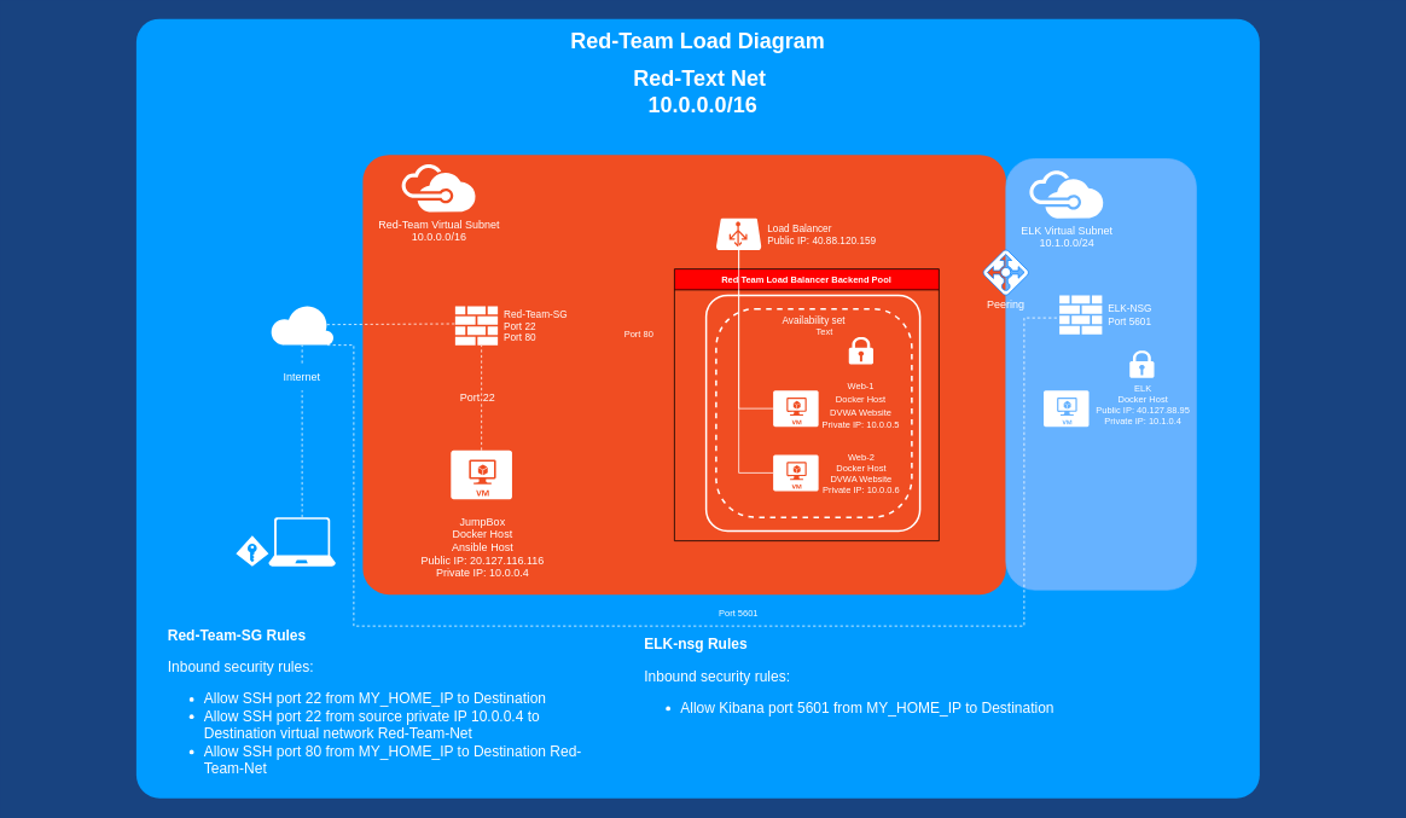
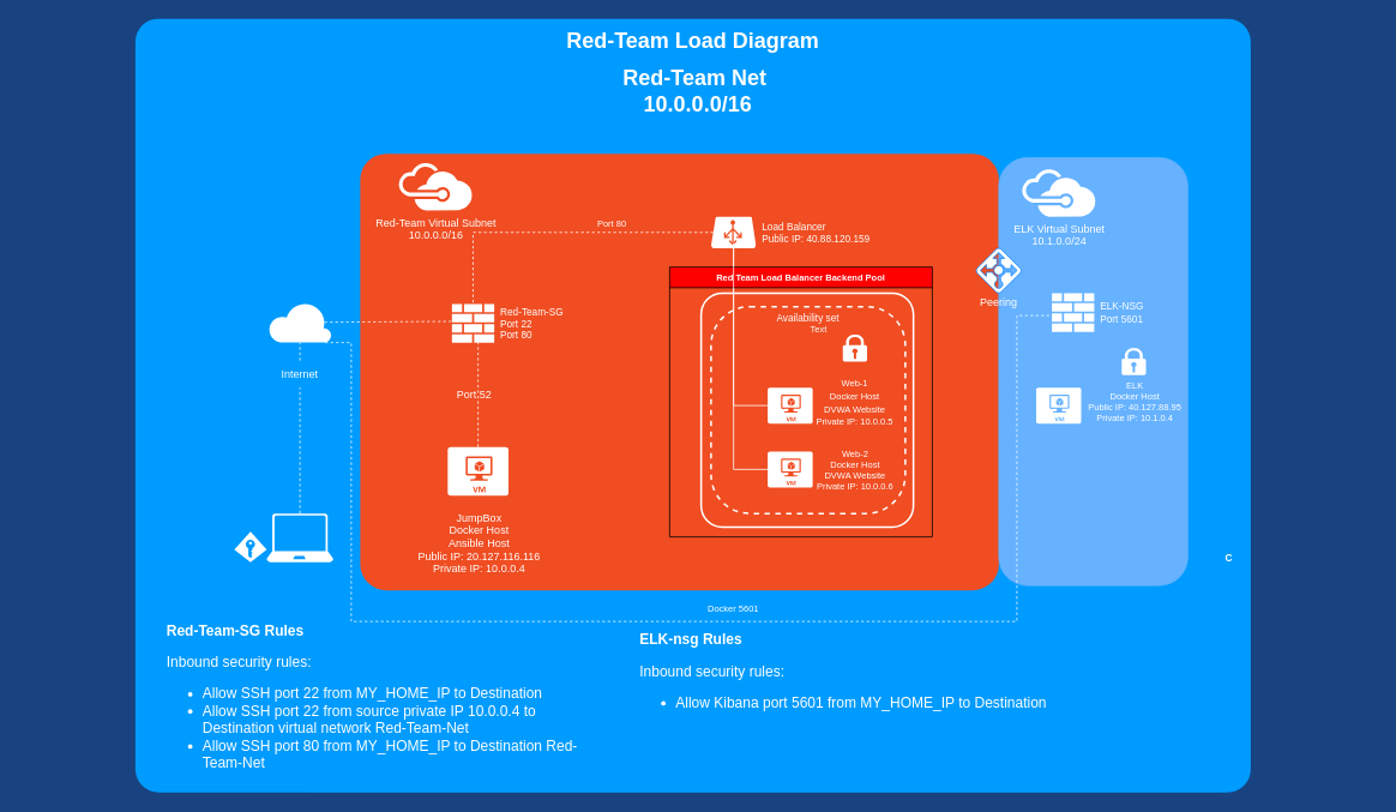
  <mxCell id="0" style=";html=1;" />
  <mxCell id="1" style=";html=1;" parent="0" />
  <mxCell id="2" value="&lt;font style=&quot;font-size: 24px&quot;&gt;&lt;b&gt;Red-Team Load Diagram&lt;/b&gt;&lt;/font&gt;" style="whiteSpace=wrap;html=1;rounded=1;shadow=0;strokeColor=none;strokeWidth=0;fillColor=#009BFF;fontSize=20;fontColor=#FFFFFF;align=center;arcSize=3;verticalAlign=top;spacingTop=4;sketch=0;" parent="1" vertex="1"><mxGeometry x="150" y="20" width="1240" height="860" as="geometry" /></mxCell>
  <mxCell id="3" value="" style="rounded=1;whiteSpace=wrap;html=1;shadow=0;strokeWidth=2;fillColor=#F04D22;fontSize=12;fontColor=#FFFFFF;align=center;strokeColor=none;arcSize=6;verticalAlign=top;" parent="1" vertex="1"><mxGeometry x="400" y="170" width="710" height="485.5" as="geometry" /></mxCell>
  <mxCell id="4" value="" style="verticalLabelPosition=bottom;html=1;verticalAlign=top;strokeColor=none;fillColor=#FFFFFF;shape=mxgraph.azure.virtual_machine;rounded=1;shadow=0;fontSize=12;fontColor=#000000;align=center;" parent="1" vertex="1"><mxGeometry x="853" y="430" width="50" height="40" as="geometry" /></mxCell>
  <mxCell id="5" style="edgeStyle=orthogonalEdgeStyle;rounded=0;orthogonalLoop=1;jettySize=auto;html=1;exitX=0;exitY=0.5;exitDx=0;exitDy=0;exitPerimeter=0;entryX=0.5;entryY=0.829;entryDx=0;entryDy=0;entryPerimeter=0;fontSize=10;fontColor=#FFFFFF;endArrow=none;endFill=0;strokeColor=#FFFFFF;" edge="1" parent="1" source="6" target="11"><mxGeometry relative="1" as="geometry" /></mxCell>
  <mxCell id="6" value="" style="verticalLabelPosition=bottom;html=1;verticalAlign=top;strokeColor=none;fillColor=#FFFFFF;shape=mxgraph.azure.virtual_machine;rounded=1;shadow=0;fontSize=12;fontColor=#000000;align=center;" parent="1" vertex="1"><mxGeometry x="853" y="501" width="50" height="40" as="geometry" /></mxCell>
  <mxCell id="7" value="Red-Team Virtual Subnet&lt;br&gt;10.0.0.0/16" style="shadow=0;dashed=0;html=1;strokeColor=none;fillColor=#FFFFFF;labelPosition=center;verticalLabelPosition=bottom;verticalAlign=top;shape=mxgraph.office.clouds.azure;rounded=1;fontSize=12;fontColor=#FFFFFF;align=center;" parent="1" vertex="1"><mxGeometry x="442" y="180" width="83" height="53" as="geometry" /></mxCell>
  <mxCell id="8" value="" style="shadow=0;dashed=0;html=1;strokeColor=none;shape=mxgraph.mscae.enterprise.lock;fillColor=#FFFFFF;rounded=0;fontSize=12;fontColor=#000000;align=center;" parent="1" vertex="1"><mxGeometry x="936.5" y="371" width="27" height="30" as="geometry" /></mxCell>
  <mxCell id="9" value="Red-Team-SG&lt;br&gt;Port 22&lt;br&gt;Port 80" style="shadow=0;dashed=0;html=1;strokeColor=none;labelPosition=right;verticalLabelPosition=middle;verticalAlign=middle;shape=mxgraph.office.concepts.firewall;fillColor=#FFFFFF;rounded=1;fontSize=11;fontColor=#FFFFFF;align=left;spacingLeft=5;" parent="1" vertex="1"><mxGeometry x="502" y="337" width="47" height="43" as="geometry" /></mxCell>
+ <mxCell id="10" style="edgeStyle=orthogonalEdgeStyle;rounded=0;orthogonalLoop=1;jettySize=auto;html=1;exitX=0.05;exitY=0.5;exitDx=0;exitDy=0;exitPerimeter=0;dashed=1;fontColor=#FFFFFF;endArrow=none;endFill=0;strokeColor=#FFFFFF;" edge="1" parent="1" source="11" target="9"><mxGeometry relative="1" as="geometry" /></mxCell>
  <mxCell id="11" value="Load Balancer&lt;br&gt;Public IP: 40.88.120.159&amp;nbsp;" style="verticalLabelPosition=middle;html=1;verticalAlign=middle;strokeColor=none;fillColor=#FFFFFF;shape=mxgraph.azure.azure_load_balancer;rounded=1;shadow=0;dashed=1;fontSize=11;fontColor=#FFFFFF;align=left;labelPosition=right;spacingLeft=5;" parent="1" vertex="1"><mxGeometry x="790" y="240" width="50" height="35" as="geometry" /></mxCell>
  <mxCell id="12" value="B" style="text;html=1;strokeColor=none;fillColor=none;align=center;verticalAlign=middle;whiteSpace=wrap;rounded=1;shadow=0;fontSize=11;fontColor=#FFFFFF;fontStyle=1" parent="1" vertex="1"><mxGeometry x="1176" y="608" width="20" height="20" as="geometry" /></mxCell>
- <mxCell id="14" value="Red-Text Net&amp;nbsp;&lt;br&gt;10.0.0.0/16" style="text;strokeColor=none;fillColor=none;html=1;fontSize=24;fontStyle=1;verticalAlign=middle;align=center;rounded=0;shadow=0;fontColor=#FFFFFF;" parent="1" vertex="1"><mxGeometry x="20" y="80" width="1510" height="40" as="geometry" /></mxCell>
+ <mxCell id="13" value="C" style="text;html=1;strokeColor=none;fillColor=none;align=center;verticalAlign=middle;whiteSpace=wrap;rounded=1;shadow=0;fontSize=11;fontColor=#FFFFFF;fontStyle=1" parent="1" vertex="1"><mxGeometry x="1356" y="610" width="20" height="20" as="geometry" /></mxCell>
+ <mxCell id="14" value="Red-Team Net&amp;nbsp;&lt;br&gt;10.0.0.0/16" style="text;strokeColor=none;fillColor=none;html=1;fontSize=24;fontStyle=1;verticalAlign=middle;align=center;rounded=0;shadow=0;fontColor=#FFFFFF;" parent="1" vertex="1"><mxGeometry x="20" y="80" width="1510" height="40" as="geometry" /></mxCell>
  <mxCell id="15" value="&lt;h1 style=&quot;font-size: 16px&quot;&gt;&lt;font style=&quot;font-size: 16px&quot;&gt;Red-Team-SG Rules&lt;/font&gt;&lt;/h1&gt;&lt;p style=&quot;font-size: 16px&quot;&gt;&lt;font style=&quot;font-size: 16px&quot;&gt;Inbound security rules:&lt;/font&gt;&lt;/p&gt;&lt;p style=&quot;font-size: 16px&quot;&gt;&lt;/p&gt;&lt;ul style=&quot;font-size: 16px&quot;&gt;&lt;li&gt;&lt;font style=&quot;font-size: 16px&quot;&gt;Allow SSH port 22 from MY_HOME_IP to Destination&lt;/font&gt;&lt;/li&gt;&lt;li&gt;&lt;font style=&quot;font-size: 16px&quot;&gt;Allow SSH port 22 from source private IP 10.0.0.4 to Destination virtual network Red-Team-Net&lt;/font&gt;&lt;/li&gt;&lt;li&gt;&lt;font style=&quot;font-size: 16px&quot;&gt;Allow SSH port 80 from MY_HOME_IP to Destination Red-Team-Net&lt;/font&gt;&lt;/li&gt;&lt;/ul&gt;&lt;p&gt;&lt;/p&gt;" style="text;html=1;strokeColor=none;fillColor=none;spacing=5;spacingTop=-20;whiteSpace=wrap;overflow=hidden;rounded=0;shadow=0;fontSize=10;fontColor=#FFFFFF;align=left;" parent="1" vertex="1"><mxGeometry x="180" y="690" width="490" height="180" as="geometry" /></mxCell>
  <mxCell id="16" style="edgeStyle=none;rounded=0;orthogonalLoop=1;jettySize=auto;html=1;exitX=0.5;exitY=0;exitDx=0;exitDy=0;exitPerimeter=0;entryX=0.5;entryY=1;entryDx=0;entryDy=0;entryPerimeter=0;dashed=1;endArrow=none;endFill=0;startArrow=none;strokeColor=#FFFFFF;" edge="1" parent="1" source="21" target="20"><mxGeometry relative="1" as="geometry" /></mxCell>
  <mxCell id="17" value="" style="verticalLabelPosition=bottom;html=1;verticalAlign=top;align=center;strokeColor=none;fillColor=#FFFFFF;shape=mxgraph.azure.laptop;pointerEvents=1;" vertex="1" parent="1"><mxGeometry x="296" y="570" width="74" height="54" as="geometry" /></mxCell>
  <mxCell id="18" value="" style="verticalLabelPosition=bottom;html=1;verticalAlign=top;align=center;strokeColor=none;fillColor=#FFFFFF;shape=mxgraph.azure.access_control;" vertex="1" parent="1"><mxGeometry x="260" y="590" width="36" height="34" as="geometry" /></mxCell>
  <mxCell id="19" style="edgeStyle=none;rounded=0;orthogonalLoop=1;jettySize=auto;html=1;exitX=0.89;exitY=0.5;exitDx=0;exitDy=0;exitPerimeter=0;entryX=0.021;entryY=0.453;entryDx=0;entryDy=0;entryPerimeter=0;dashed=1;fontColor=#FFFFFF;endArrow=none;endFill=0;strokeColor=#FFFFFF;" edge="1" parent="1" source="20" target="9"><mxGeometry relative="1" as="geometry" /></mxCell>
  <mxCell id="20" value="" style="verticalLabelPosition=bottom;html=1;verticalAlign=top;align=center;strokeColor=none;fillColor=#FFFFFF;shape=mxgraph.azure.cloud;" vertex="1" parent="1"><mxGeometry x="298" y="334.75" width="70" height="45.25" as="geometry" /></mxCell>
  <mxCell id="21" value="&lt;font color=&quot;#ffffff&quot;&gt;Internet&lt;/font&gt;" style="text;html=1;strokeColor=none;fillColor=none;align=center;verticalAlign=middle;whiteSpace=wrap;rounded=0;" vertex="1" parent="1"><mxGeometry x="303" y="400" width="60" height="30" as="geometry" /></mxCell>
  <mxCell id="22" value="" style="edgeStyle=none;rounded=0;orthogonalLoop=1;jettySize=auto;html=1;exitX=0.5;exitY=0;exitDx=0;exitDy=0;exitPerimeter=0;entryX=0.5;entryY=1;entryDx=0;entryDy=0;entryPerimeter=0;dashed=1;endArrow=none;endFill=0;strokeColor=#FFFFFF;" edge="1" parent="1" source="17" target="21"><mxGeometry relative="1" as="geometry"><mxPoint x="333" y="570" as="sourcePoint" /><mxPoint x="333" y="380" as="targetPoint" /></mxGeometry></mxCell>
  <mxCell id="23" style="rounded=0;orthogonalLoop=1;jettySize=auto;html=1;exitX=0.5;exitY=0;exitDx=0;exitDy=0;exitPerimeter=0;entryX=0.617;entryY=1.012;entryDx=0;entryDy=0;entryPerimeter=0;dashed=1;fontColor=#FFFFFF;endArrow=none;endFill=0;strokeColor=#FFFFFF;" edge="1" parent="1" source="24" target="9"><mxGeometry relative="1" as="geometry" /></mxCell>
  <mxCell id="24" value="" style="verticalLabelPosition=bottom;html=1;verticalAlign=top;align=center;strokeColor=none;fillColor=#FFFFFF;shape=mxgraph.azure.virtual_machine;fontColor=#FFFFFF;" vertex="1" parent="1"><mxGeometry x="497.25" y="496" width="67.5" height="54" as="geometry" /></mxCell>
  <mxCell id="25" value="JumpBox&lt;br&gt;Docker Host&lt;br&gt;Ansible Host&lt;br&gt;Public IP: 20.127.116.116&lt;br&gt;Private IP: 10.0.0.4" style="text;html=1;strokeColor=none;fillColor=none;align=center;verticalAlign=middle;whiteSpace=wrap;rounded=0;fontColor=#FFFFFF;" vertex="1" parent="1"><mxGeometry x="439" y="554" width="187" height="97" as="geometry" /></mxCell>
- <mxCell id="26" value="Port 22" style="text;html=1;strokeColor=none;fillColor=none;align=center;verticalAlign=middle;whiteSpace=wrap;rounded=0;fontColor=#FFFFFF;" vertex="1" parent="1"><mxGeometry x="497" y="423" width="60" height="30" as="geometry" /></mxCell>
+ <mxCell id="26" value="Port 52" style="text;html=1;strokeColor=none;fillColor=none;align=center;verticalAlign=middle;whiteSpace=wrap;rounded=0;fontColor=#FFFFFF;" vertex="1" parent="1"><mxGeometry x="497" y="423" width="60" height="30" as="geometry" /></mxCell>
  <mxCell id="27" value="&lt;font style=&quot;font-size: 10px&quot;&gt;Web-1&lt;br&gt;Docker Host&lt;br&gt;DVWA Website&lt;br&gt;Private IP: 10.0.0.5&lt;/font&gt;" style="text;html=1;strokeColor=none;fillColor=none;align=center;verticalAlign=middle;whiteSpace=wrap;rounded=0;fontColor=#FFFFFF;" vertex="1" parent="1"><mxGeometry x="885" y="431" width="130" height="30" as="geometry" /></mxCell>
  <mxCell id="28" value="Web-2&lt;br&gt;Docker Host&lt;br&gt;DVWA Website&lt;br&gt;Private IP: 10.0.0.6" style="text;html=1;strokeColor=none;fillColor=none;align=center;verticalAlign=middle;whiteSpace=wrap;rounded=0;fontSize=10;fontColor=#FFFFFF;" vertex="1" parent="1"><mxGeometry x="905.5" y="506" width="89" height="30" as="geometry" /></mxCell>
  <mxCell id="29" value="" style="rounded=1;whiteSpace=wrap;html=1;fontSize=10;fontColor=#FFFFFF;fillColor=#66B2FF;strokeColor=#66B2FF;" vertex="1" parent="1"><mxGeometry x="1110" y="174.5" width="210" height="475.5" as="geometry" /></mxCell>
- <mxCell id="30" value="Port 80" style="text;html=1;strokeColor=none;fillColor=none;align=center;verticalAlign=middle;whiteSpace=wrap;rounded=0;fontSize=10;fontColor=#FFFFFF;" vertex="1" parent="1"><mxGeometry x="675" y="353" width="60" height="30" as="geometry" /></mxCell>
+ <mxCell id="30" value="Port 80" style="text;html=1;strokeColor=none;fillColor=none;align=center;verticalAlign=middle;whiteSpace=wrap;rounded=0;fontSize=10;fontColor=#FFFFFF;" vertex="1" parent="1"><mxGeometry x="650" y="233" width="60" height="30" as="geometry" /></mxCell>
  <mxCell id="31" value="Red Team Load Balancer Backend Pool" style="swimlane;fontSize=10;fontColor=#FFFFFF;fillColor=#FF0000;" vertex="1" parent="1"><mxGeometry x="744" y="296" width="292" height="300" as="geometry" /></mxCell>
  <mxCell id="32" value="" style="rounded=1;whiteSpace=wrap;html=1;shadow=0;strokeWidth=2;fillColor=none;fontSize=12;fontColor=#000000;align=center;strokeColor=#FFFFFF;arcSize=10;" parent="31" vertex="1"><mxGeometry x="35" y="29" width="236" height="260" as="geometry" /></mxCell>
  <mxCell id="33" value="Availability set" style="rounded=1;whiteSpace=wrap;html=1;shadow=0;strokeWidth=2;fillColor=none;fontSize=11;fontColor=#FFFFFF;align=center;strokeColor=#FFFFFF;dashed=1;verticalAlign=top;arcSize=20;" parent="31" vertex="1"><mxGeometry x="46" y="44" width="216" height="230" as="geometry" /></mxCell>
  <mxCell id="34" value="" style="shadow=0;dashed=0;html=1;strokeColor=#007FFF;labelPosition=center;verticalLabelPosition=bottom;verticalAlign=top;shape=mxgraph.mscae.cloud.azure_load_balancer_feature;fillColor=#FFFFFF;rounded=1;fontSize=12;fontColor=#000000;align=center;" parent="1" vertex="1"><mxGeometry x="1085" y="275" width="50" height="50" as="geometry" /></mxCell>
  <mxCell id="35" style="edgeStyle=orthogonalEdgeStyle;rounded=0;orthogonalLoop=1;jettySize=auto;html=1;exitX=0.5;exitY=1;exitDx=0;exitDy=0;exitPerimeter=0;entryX=0;entryY=0.5;entryDx=0;entryDy=0;entryPerimeter=0;fontSize=10;fontColor=#FFFFFF;endArrow=none;endFill=0;strokeColor=#FFFFFF;" edge="1" parent="1" source="11" target="4"><mxGeometry relative="1" as="geometry" /></mxCell>
  <mxCell id="36" value="ELK Virtual Subnet&lt;br&gt;10.1.0.0/24" style="shadow=0;dashed=0;html=1;strokeColor=none;fillColor=#FFFFFF;labelPosition=center;verticalLabelPosition=bottom;verticalAlign=top;shape=mxgraph.office.clouds.azure;rounded=1;fontSize=12;fontColor=#FFFFFF;align=center;" vertex="1" parent="1"><mxGeometry x="1135" y="187" width="83" height="53" as="geometry" /></mxCell>
  <mxCell id="37" value="ELK-NSG&lt;br&gt;Port 5601" style="shadow=0;dashed=0;html=1;strokeColor=none;labelPosition=right;verticalLabelPosition=middle;verticalAlign=middle;shape=mxgraph.office.concepts.firewall;fillColor=#FFFFFF;rounded=1;fontSize=11;fontColor=#FFFFFF;align=left;spacingLeft=5;" vertex="1" parent="1"><mxGeometry x="1169" y="325" width="47" height="43" as="geometry" /></mxCell>
  <mxCell id="38" value="" style="shadow=0;dashed=0;html=1;strokeColor=none;shape=mxgraph.mscae.enterprise.lock;fillColor=#FFFFFF;rounded=0;fontSize=12;fontColor=#000000;align=center;" vertex="1" parent="1"><mxGeometry x="1246.5" y="386" width="27" height="30" as="geometry" /></mxCell>
  <mxCell id="39" value="" style="verticalLabelPosition=bottom;html=1;verticalAlign=top;strokeColor=none;fillColor=#FFFFFF;shape=mxgraph.azure.virtual_machine;rounded=1;shadow=0;fontSize=12;fontColor=#000000;align=center;" vertex="1" parent="1"><mxGeometry x="1151.5" y="430" width="50" height="40" as="geometry" /></mxCell>
  <mxCell id="40" value="ELK&lt;br&gt;Docker Host&lt;br&gt;Public IP: 40.127.88.95&lt;br&gt;Private IP: 10.1.0.4" style="text;html=1;strokeColor=none;fillColor=none;align=center;verticalAlign=middle;whiteSpace=wrap;rounded=0;sketch=0;fontSize=10;fontColor=#FFFFFF;" vertex="1" parent="1"><mxGeometry x="1207.5" y="430" width="106.5" height="30" as="geometry" /></mxCell>
  <mxCell id="41" style="edgeStyle=orthogonalEdgeStyle;rounded=0;orthogonalLoop=1;jettySize=auto;html=1;exitX=0.9;exitY=1;exitDx=0;exitDy=0;exitPerimeter=0;entryX=-0.021;entryY=0.581;entryDx=0;entryDy=0;entryPerimeter=0;fontSize=10;fontColor=#FFFFFF;endArrow=none;endFill=0;strokeColor=#FFFFFF;dashed=1;" edge="1" parent="1" source="20" target="37"><mxGeometry relative="1" as="geometry"><Array as="points"><mxPoint x="390" y="380" /><mxPoint x="390" y="690" /><mxPoint x="1130" y="690" /><mxPoint x="1130" y="350" /></Array></mxGeometry></mxCell>
  <mxCell id="42" value="Text" style="text;html=1;strokeColor=none;fillColor=none;align=center;verticalAlign=middle;whiteSpace=wrap;rounded=0;sketch=0;fontSize=10;fontColor=#FFFFFF;" vertex="1" parent="1"><mxGeometry x="880" y="350" width="60" height="30" as="geometry" /></mxCell>
- <mxCell id="43" value="Port 5601" style="text;html=1;strokeColor=none;fillColor=none;align=center;verticalAlign=middle;whiteSpace=wrap;rounded=0;sketch=0;fontSize=10;fontColor=#FFFFFF;" vertex="1" parent="1"><mxGeometry x="785" y="660" width="60" height="30" as="geometry" /></mxCell>
+ <mxCell id="43" value="Docker 5601" style="text;html=1;strokeColor=none;fillColor=none;align=center;verticalAlign=middle;whiteSpace=wrap;rounded=0;sketch=0;fontSize=10;fontColor=#FFFFFF;" vertex="1" parent="1"><mxGeometry x="785" y="660" width="60" height="30" as="geometry" /></mxCell>
  <mxCell id="44" value="&lt;h1 style=&quot;font-size: 16px&quot;&gt;&lt;font style=&quot;font-size: 16px&quot;&gt;ELK-nsg Rules&lt;/font&gt;&lt;/h1&gt;&lt;p style=&quot;font-size: 16px&quot;&gt;&lt;font style=&quot;font-size: 16px&quot;&gt;Inbound security rules:&lt;/font&gt;&lt;/p&gt;&lt;p style=&quot;font-size: 16px&quot;&gt;&lt;/p&gt;&lt;ul style=&quot;font-size: 16px&quot;&gt;&lt;li&gt;&lt;font style=&quot;font-size: 16px&quot;&gt;Allow Kibana port 5601 from MY_HOME_IP to Destination&lt;/font&gt;&lt;/li&gt;&lt;/ul&gt;&lt;p&gt;&lt;/p&gt;" style="text;html=1;strokeColor=none;fillColor=none;spacing=5;spacingTop=-20;whiteSpace=wrap;overflow=hidden;rounded=0;shadow=0;fontSize=10;fontColor=#FFFFFF;align=left;" vertex="1" parent="1"><mxGeometry x="706" y="700" width="490" height="180" as="geometry" /></mxCell>
  <mxCell id="45" value="&lt;font style=&quot;font-size: 12px&quot;&gt;Peering&lt;/font&gt;" style="text;html=1;strokeColor=none;fillColor=none;align=center;verticalAlign=middle;whiteSpace=wrap;rounded=0;sketch=0;fontSize=16;fontColor=#FFFFFF;" vertex="1" parent="1"><mxGeometry x="1080" y="318.5" width="60" height="30" as="geometry" /></mxCell>
